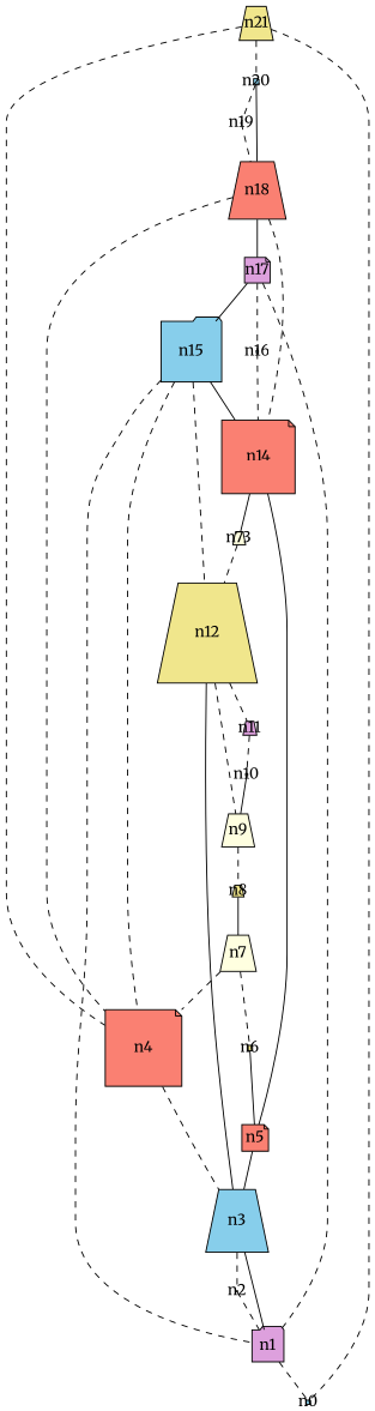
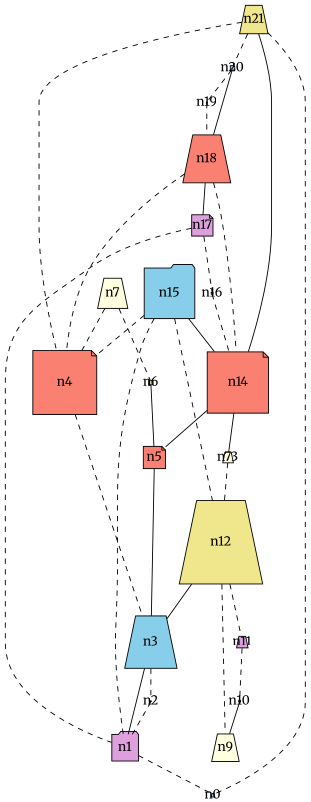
  graph {
    fontname=Merriweather
    node [fillcolor=skyblue fixedsize=true fontname=Merriweather shape=trapezium style=filled]
    edge [fontname=Merriweather style=dashed]
-   n0 [height=0.056973 shape=note width=0.056973]
+   n0 [height=0.056973 width=0.056973]
    n1 [fillcolor=plum height=0.4161 shape=folder width=0.4161]
    n2 [fillcolor=khaki height=0 width=0]
    n3 [height=0.82115 width=0.82115]
    n4 [fillcolor=salmon height=0.99336 shape=note width=0.99336]
    n5 [fillcolor=salmon height=0.349301 shape=note width=0.349301]
    n6 [fillcolor=khaki height=0.067555 shape=note width=0.067555]
    n7 [fillcolor=lightyellow height=0.471621 width=0.471621]
-   n8 [fillcolor=khaki height=0.157562 width=0.157562]
    n9 [fillcolor=lightyellow height=0.435063 width=0.435063]
    n10 [fillcolor=khaki height=0.0297619 shape=note width=0.0297619]
    n11 [fillcolor=plum height=0.183418 width=0.183418]
    n12 [fillcolor=khaki height=1.30208 width=1.30208]
    n13 [fillcolor=lightyellow height=0.163251 label=n73 width=0.163251]
    n14 [fillcolor=salmon height=0.95653 shape=note width=0.95653]
    n15 [height=0.79048 shape=folder width=0.79048]
    n16 [height=0.0272109 shape=folder width=0.0272109]
    n17 [fillcolor=plum height=0.333574 shape=note width=0.333574]
    n18 [fillcolor=salmon height=0.748815 width=0.748815]
    n19 [height=0 width=0]
    n20 [height=0.0649095 shape=note width=0.0649095]
    n21 [fillcolor=khaki height=0.440811 width=0.440811]
    n1 -- n0
    n2 -- n1
    n3 -- n1 [style=solid]
    n3 -- n2
    n4 -- n3
    n5 -- n3 [style=solid]
    n6 -- n5 [style=solid]
    n7 -- n4
    n7 -- n6
-   n8 -- n7 [style=solid]
-   n9 -- n8
    n10 -- n9 [style=solid]
    n11 -- n10
    n12 -- n3 [style=solid]
    n12 -- n9
    n12 -- n11
    n13 -- n12
    n14 -- n5 [style=solid]
    n14 -- n13 [style=solid]
    n15 -- n1
    n15 -- n4
    n15 -- n12
    n15 -- n14 [style=solid]
    n16 -- n14
    n17 -- n1
-   n17 -- n15 [style=solid]
    n17 -- n16
    n18 -- n4
    n18 -- n14
    n18 -- n17 [style=solid]
    n19 -- n18
    n20 -- n18 [style=solid]
    n20 -- n19
    n21 -- n0
    n21 -- n4
+   n21 -- n14 [style=solid]
    n21 -- n20
  }
